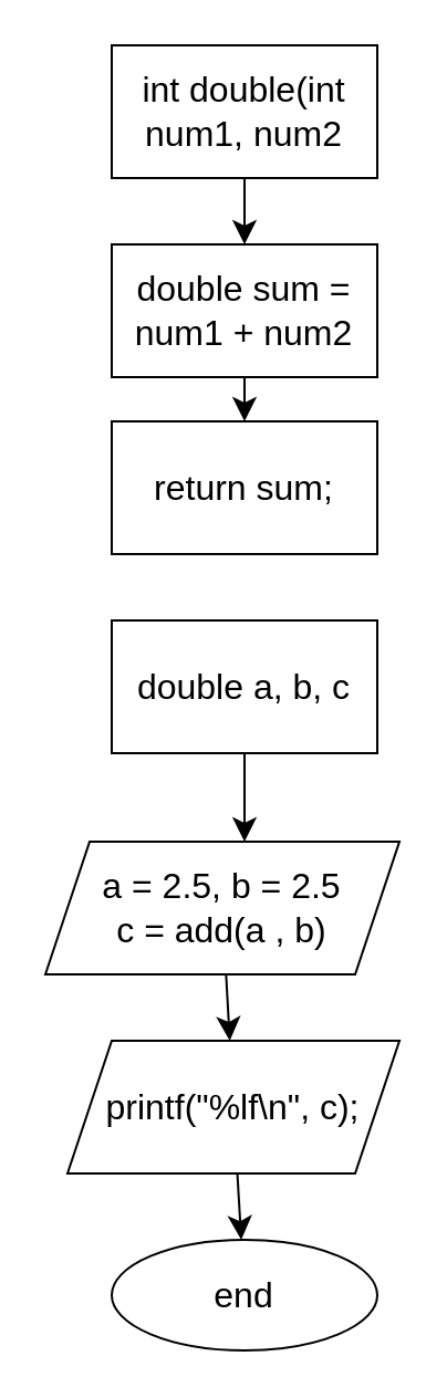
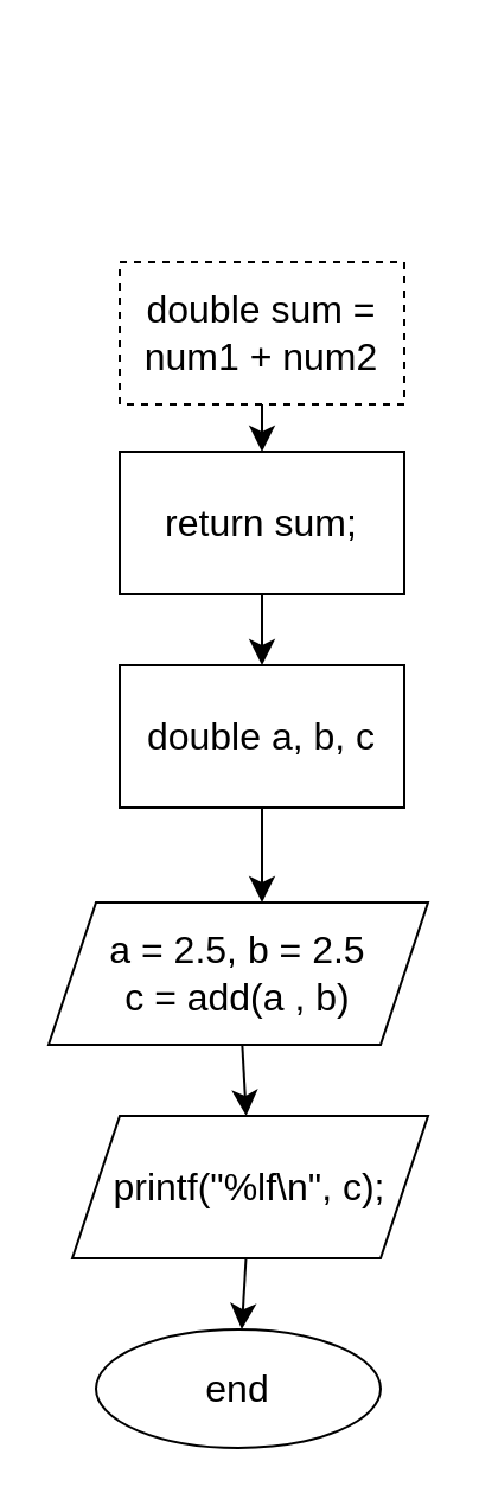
  <mxCell id="0" />
  <mxCell id="1" parent="0" />
- <mxCell id="2" value="" style="edgeStyle=none;curved=1;rounded=0;orthogonalLoop=1;jettySize=auto;html=1;fontSize=12;startSize=8;endSize=8;" edge="1" parent="1" source="3" target="5"><mxGeometry relative="1" as="geometry" /></mxCell>
- <mxCell id="3" value="int double(int num1, num2" style="whiteSpace=wrap;html=1;fontSize=16;" vertex="1" parent="1"><mxGeometry x="50" y="20" width="120" height="60" as="geometry" /></mxCell>
  <mxCell id="4" value="" style="edgeStyle=none;curved=1;rounded=0;orthogonalLoop=1;jettySize=auto;html=1;fontSize=12;startSize=8;endSize=8;" edge="1" parent="1" source="5" target="7"><mxGeometry relative="1" as="geometry" /></mxCell>
- <mxCell id="5" value="double sum = num1 + num2" style="whiteSpace=wrap;html=1;fontSize=16;" vertex="1" parent="1"><mxGeometry x="50" y="110" width="120" height="60" as="geometry" /></mxCell>
+ <mxCell id="5" value="double sum = num1 + num2" style="whiteSpace=wrap;html=1;fontSize=16;dashed=1;" vertex="1" parent="1"><mxGeometry x="50" y="110" width="120" height="60" as="geometry" /></mxCell>
+ <mxCell id="6" value="" style="edgeStyle=none;curved=1;rounded=0;orthogonalLoop=1;jettySize=auto;html=1;fontSize=12;startSize=8;endSize=8;" edge="1" parent="1" source="7" target="9"><mxGeometry relative="1" as="geometry" /></mxCell>
  <mxCell id="7" value="return sum;" style="whiteSpace=wrap;html=1;fontSize=16;" vertex="1" parent="1"><mxGeometry x="50" y="190" width="120" height="60" as="geometry" /></mxCell>
  <mxCell id="8" style="edgeStyle=none;curved=1;rounded=0;orthogonalLoop=1;jettySize=auto;html=1;fontSize=12;startSize=8;endSize=8;" edge="1" parent="1" source="9"><mxGeometry relative="1" as="geometry"><mxPoint x="110" y="380" as="targetPoint" /></mxGeometry></mxCell>
  <mxCell id="9" value="double a, b, c" style="whiteSpace=wrap;html=1;fontSize=16;" vertex="1" parent="1"><mxGeometry x="50" y="280" width="120" height="60" as="geometry" /></mxCell>
  <mxCell id="10" value="" style="edgeStyle=none;curved=1;rounded=0;orthogonalLoop=1;jettySize=auto;html=1;fontSize=12;startSize=8;endSize=8;" edge="1" parent="1" source="11" target="13"><mxGeometry relative="1" as="geometry" /></mxCell>
  <mxCell id="11" value="a = 2.5, b = 2.5&lt;br&gt;c = add(a , b)" style="shape=parallelogram;perimeter=parallelogramPerimeter;whiteSpace=wrap;html=1;fixedSize=1;fontSize=16;" vertex="1" parent="1"><mxGeometry x="20" y="380" width="160" height="60" as="geometry" /></mxCell>
  <mxCell id="12" value="" style="edgeStyle=none;curved=1;rounded=0;orthogonalLoop=1;jettySize=auto;html=1;fontSize=12;startSize=8;endSize=8;" edge="1" parent="1" source="13" target="14"><mxGeometry relative="1" as="geometry" /></mxCell>
  <mxCell id="13" value="printf(&quot;%lf\n&quot;, c);" style="shape=parallelogram;perimeter=parallelogramPerimeter;whiteSpace=wrap;html=1;fixedSize=1;fontSize=16;" vertex="1" parent="1"><mxGeometry x="30" y="470" width="150" height="60" as="geometry" /></mxCell>
- <mxCell id="14" value="end" style="ellipse;whiteSpace=wrap;html=1;fontSize=16;" vertex="1" parent="1"><mxGeometry x="50" y="560" width="120" height="50" as="geometry" /></mxCell>
+ <mxCell id="14" value="end" style="ellipse;whiteSpace=wrap;html=1;fontSize=16;" vertex="1" parent="1"><mxGeometry x="40" y="560" width="120" height="50" as="geometry" /></mxCell>
